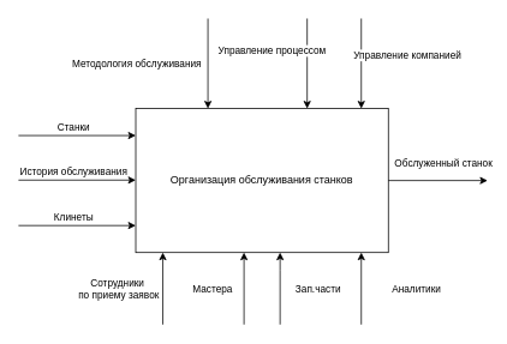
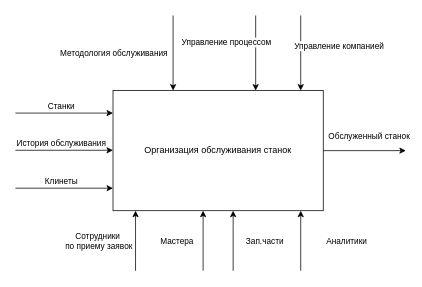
  <mxCell id="0" />
  <mxCell id="1" parent="0" />
- <mxCell id="2" value="Организация обслуживания станков" style="rounded=0;whiteSpace=wrap;html=1;" vertex="1" parent="1"><mxGeometry x="150" y="120" width="280" height="160" as="geometry" /></mxCell>
+ <mxCell id="2" value="Организация обслуживания станок" style="rounded=0;whiteSpace=wrap;html=1;" vertex="1" parent="1"><mxGeometry x="150" y="120" width="280" height="160" as="geometry" /></mxCell>
  <mxCell id="3" value="" style="endArrow=classic;html=1;rounded=0;" edge="1" parent="1" source="2"><mxGeometry width="50" height="50" relative="1" as="geometry"><mxPoint x="470" y="225" as="sourcePoint" /><mxPoint x="540" y="200" as="targetPoint" /></mxGeometry></mxCell>
  <mxCell id="4" value="Обслуженный станок" style="edgeLabel;html=1;align=center;verticalAlign=middle;resizable=0;points=[];" vertex="1" connectable="0" parent="3"><mxGeometry x="-0.327" y="1" relative="1" as="geometry"><mxPoint x="23" y="-19" as="offset" /></mxGeometry></mxCell>
  <mxCell id="5" value="" style="endArrow=classic;html=1;rounded=0;" edge="1" parent="1"><mxGeometry width="50" height="50" relative="1" as="geometry"><mxPoint x="230" y="20" as="sourcePoint" /><mxPoint x="230" y="120" as="targetPoint" /><Array as="points" /></mxGeometry></mxCell>
  <mxCell id="6" value="Методология обслуживания" style="edgeLabel;html=1;align=center;verticalAlign=middle;resizable=0;points=[];" vertex="1" connectable="0" parent="5"><mxGeometry x="-0.731" y="-4" relative="1" as="geometry"><mxPoint x="-76" y="37" as="offset" /></mxGeometry></mxCell>
  <mxCell id="7" value="" style="endArrow=classic;html=1;rounded=0;" edge="1" parent="1"><mxGeometry width="50" height="50" relative="1" as="geometry"><mxPoint x="20" y="250" as="sourcePoint" /><mxPoint x="150" y="250" as="targetPoint" /></mxGeometry></mxCell>
  <mxCell id="8" value="Зап.части" style="edgeLabel;html=1;align=center;verticalAlign=middle;resizable=0;points=[];" vertex="1" connectable="0" parent="7"><mxGeometry x="-0.218" y="-1" relative="1" as="geometry"><mxPoint x="280" y="69" as="offset" /></mxGeometry></mxCell>
  <mxCell id="9" value="Клинеты" style="edgeLabel;html=1;align=center;verticalAlign=middle;resizable=0;points=[];" vertex="1" connectable="0" parent="7"><mxGeometry x="-0.169" y="1" relative="1" as="geometry"><mxPoint x="6" y="-9" as="offset" /></mxGeometry></mxCell>
  <mxCell id="10" value="" style="endArrow=classic;html=1;rounded=0;entryX=0;entryY=0.75;entryDx=0;entryDy=0;" edge="1" parent="1"><mxGeometry width="50" height="50" relative="1" as="geometry"><mxPoint x="20" y="199.52" as="sourcePoint" /><mxPoint x="150" y="199.52" as="targetPoint" /></mxGeometry></mxCell>
  <mxCell id="11" value="История обслуживания" style="edgeLabel;html=1;align=center;verticalAlign=middle;resizable=0;points=[];" vertex="1" connectable="0" parent="10"><mxGeometry x="-0.538" y="-1" relative="1" as="geometry"><mxPoint x="30" y="-11" as="offset" /></mxGeometry></mxCell>
  <mxCell id="12" value="" style="endArrow=classic;html=1;rounded=0;" edge="1" parent="1"><mxGeometry width="50" height="50" relative="1" as="geometry"><mxPoint x="310" y="360" as="sourcePoint" /><mxPoint x="310" y="280" as="targetPoint" /><Array as="points"><mxPoint x="310" y="300" /></Array></mxGeometry></mxCell>
  <mxCell id="13" value="" style="endArrow=classic;html=1;rounded=0;entryX=0;entryY=0.75;entryDx=0;entryDy=0;" edge="1" parent="1"><mxGeometry width="50" height="50" relative="1" as="geometry"><mxPoint x="20" y="150" as="sourcePoint" /><mxPoint x="150" y="150" as="targetPoint" /></mxGeometry></mxCell>
  <mxCell id="14" value="Станки" style="edgeLabel;html=1;align=center;verticalAlign=middle;resizable=0;points=[];" vertex="1" connectable="0" parent="13"><mxGeometry x="-0.169" y="1" relative="1" as="geometry"><mxPoint x="6" y="-9" as="offset" /></mxGeometry></mxCell>
  <mxCell id="15" value="" style="endArrow=classic;html=1;rounded=0;" edge="1" parent="1"><mxGeometry width="50" height="50" relative="1" as="geometry"><mxPoint x="340" y="20" as="sourcePoint" /><mxPoint x="340" y="120" as="targetPoint" /><Array as="points" /></mxGeometry></mxCell>
  <mxCell id="16" value="Управление процессом" style="edgeLabel;html=1;align=center;verticalAlign=middle;resizable=0;points=[];" vertex="1" connectable="0" parent="15"><mxGeometry x="-0.731" y="-4" relative="1" as="geometry"><mxPoint x="-36" y="22" as="offset" /></mxGeometry></mxCell>
  <mxCell id="17" value="" style="endArrow=classic;html=1;rounded=0;" edge="1" parent="1"><mxGeometry width="50" height="50" relative="1" as="geometry"><mxPoint x="180" y="360" as="sourcePoint" /><mxPoint x="180" y="280" as="targetPoint" /></mxGeometry></mxCell>
  <mxCell id="18" value="Сотрудники&amp;nbsp;&lt;br&gt;по приему заявок" style="edgeLabel;html=1;align=center;verticalAlign=middle;resizable=0;points=[];" vertex="1" connectable="0" parent="17"><mxGeometry x="0.305" y="-1" relative="1" as="geometry"><mxPoint x="-51" y="12" as="offset" /></mxGeometry></mxCell>
  <mxCell id="19" value="" style="endArrow=classic;html=1;rounded=0;" edge="1" parent="1"><mxGeometry width="50" height="50" relative="1" as="geometry"><mxPoint x="400" y="360" as="sourcePoint" /><mxPoint x="400" y="280" as="targetPoint" /></mxGeometry></mxCell>
  <mxCell id="20" value="Аналитики" style="edgeLabel;html=1;align=center;verticalAlign=middle;resizable=0;points=[];" vertex="1" connectable="0" parent="19"><mxGeometry x="-0.523" y="1" relative="1" as="geometry"><mxPoint x="61" y="-21" as="offset" /></mxGeometry></mxCell>
  <mxCell id="21" value="" style="endArrow=classic;html=1;rounded=0;" edge="1" parent="1"><mxGeometry width="50" height="50" relative="1" as="geometry"><mxPoint x="400" y="20" as="sourcePoint" /><mxPoint x="400" y="120" as="targetPoint" /></mxGeometry></mxCell>
  <mxCell id="22" value="Управление компанией" style="edgeLabel;html=1;align=center;verticalAlign=middle;resizable=0;points=[];" vertex="1" connectable="0" parent="21"><mxGeometry x="-0.337" relative="1" as="geometry"><mxPoint x="50" y="7" as="offset" /></mxGeometry></mxCell>
  <mxCell id="23" value="" style="endArrow=classic;html=1;rounded=0;" edge="1" parent="1"><mxGeometry width="50" height="50" relative="1" as="geometry"><mxPoint x="270" y="360" as="sourcePoint" /><mxPoint x="270" y="280" as="targetPoint" /></mxGeometry></mxCell>
  <mxCell id="24" value="Мастера" style="edgeLabel;html=1;align=center;verticalAlign=middle;resizable=0;points=[];" vertex="1" connectable="0" parent="23"><mxGeometry x="0.305" y="-1" relative="1" as="geometry"><mxPoint x="-37" y="12" as="offset" /></mxGeometry></mxCell>
